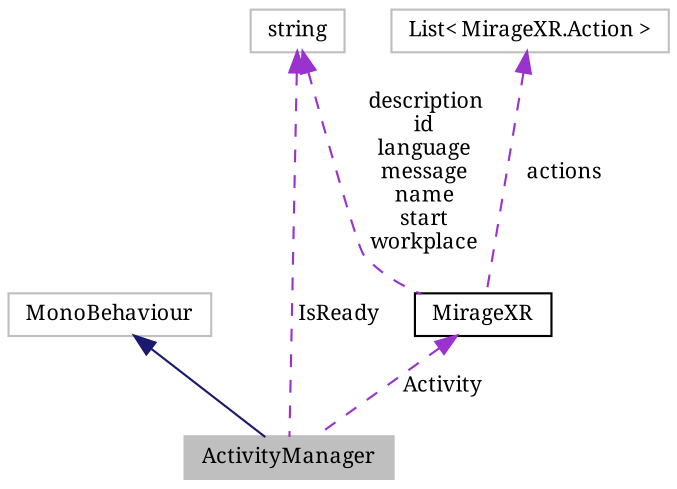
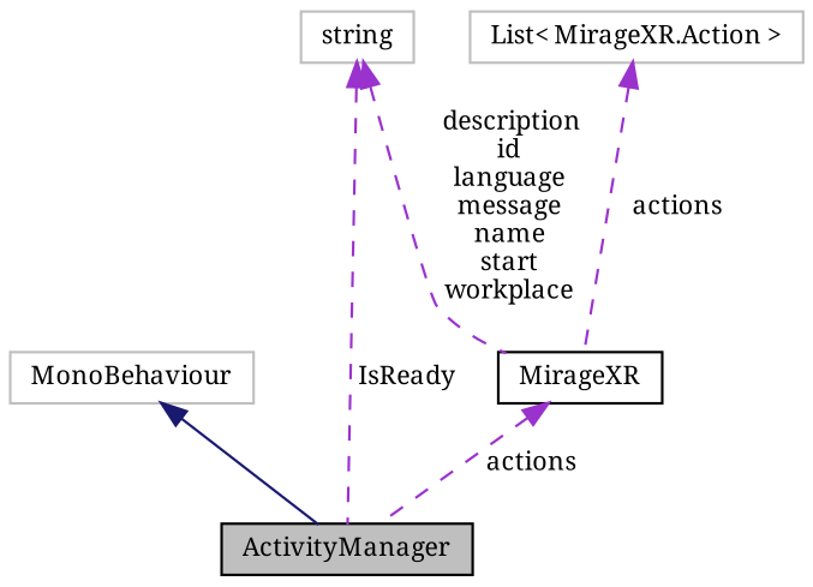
  digraph {
    fontname="Noto Serif"
    node [color=grey75 fillcolor=white fontname="Noto Serif" fontsize=10 shape=record style=filled]
    edge [color=darkorchid3 dir=back fontname="Noto Serif" fontsize=10 labelfontname=Helvetica labelfontsize=10 style=dashed]
-   n1 [fillcolor=grey75 fontcolor=black height=0.2 label=ActivityManager width=0.4]
+   n1 [color=black fillcolor=grey75 fontcolor=black height=0.2 label=ActivityManager width=0.4]
    n2 [height=0.2 label=MonoBehaviour width=0.4]
    n3 [height=0.2 label=string width=0.4]
    n4 [color=black height=0.2 label=MirageXR width=0.4]
    n5 [height=0.2 label="List\< MirageXR.Action \>" width=0.4]
    n2 -> n1 [color=midnightblue style=solid]
    n3 -> n1 [label=" IsReady"]
    n3 -> n4 [label=" description\nid\nlanguage\nmessage\nname\nstart\nworkplace"]
-   n4 -> n1 [label=" Activity"]
+   n4 -> n1 [label=" actions"]
    n5 -> n4 [label=" actions"]
  }
